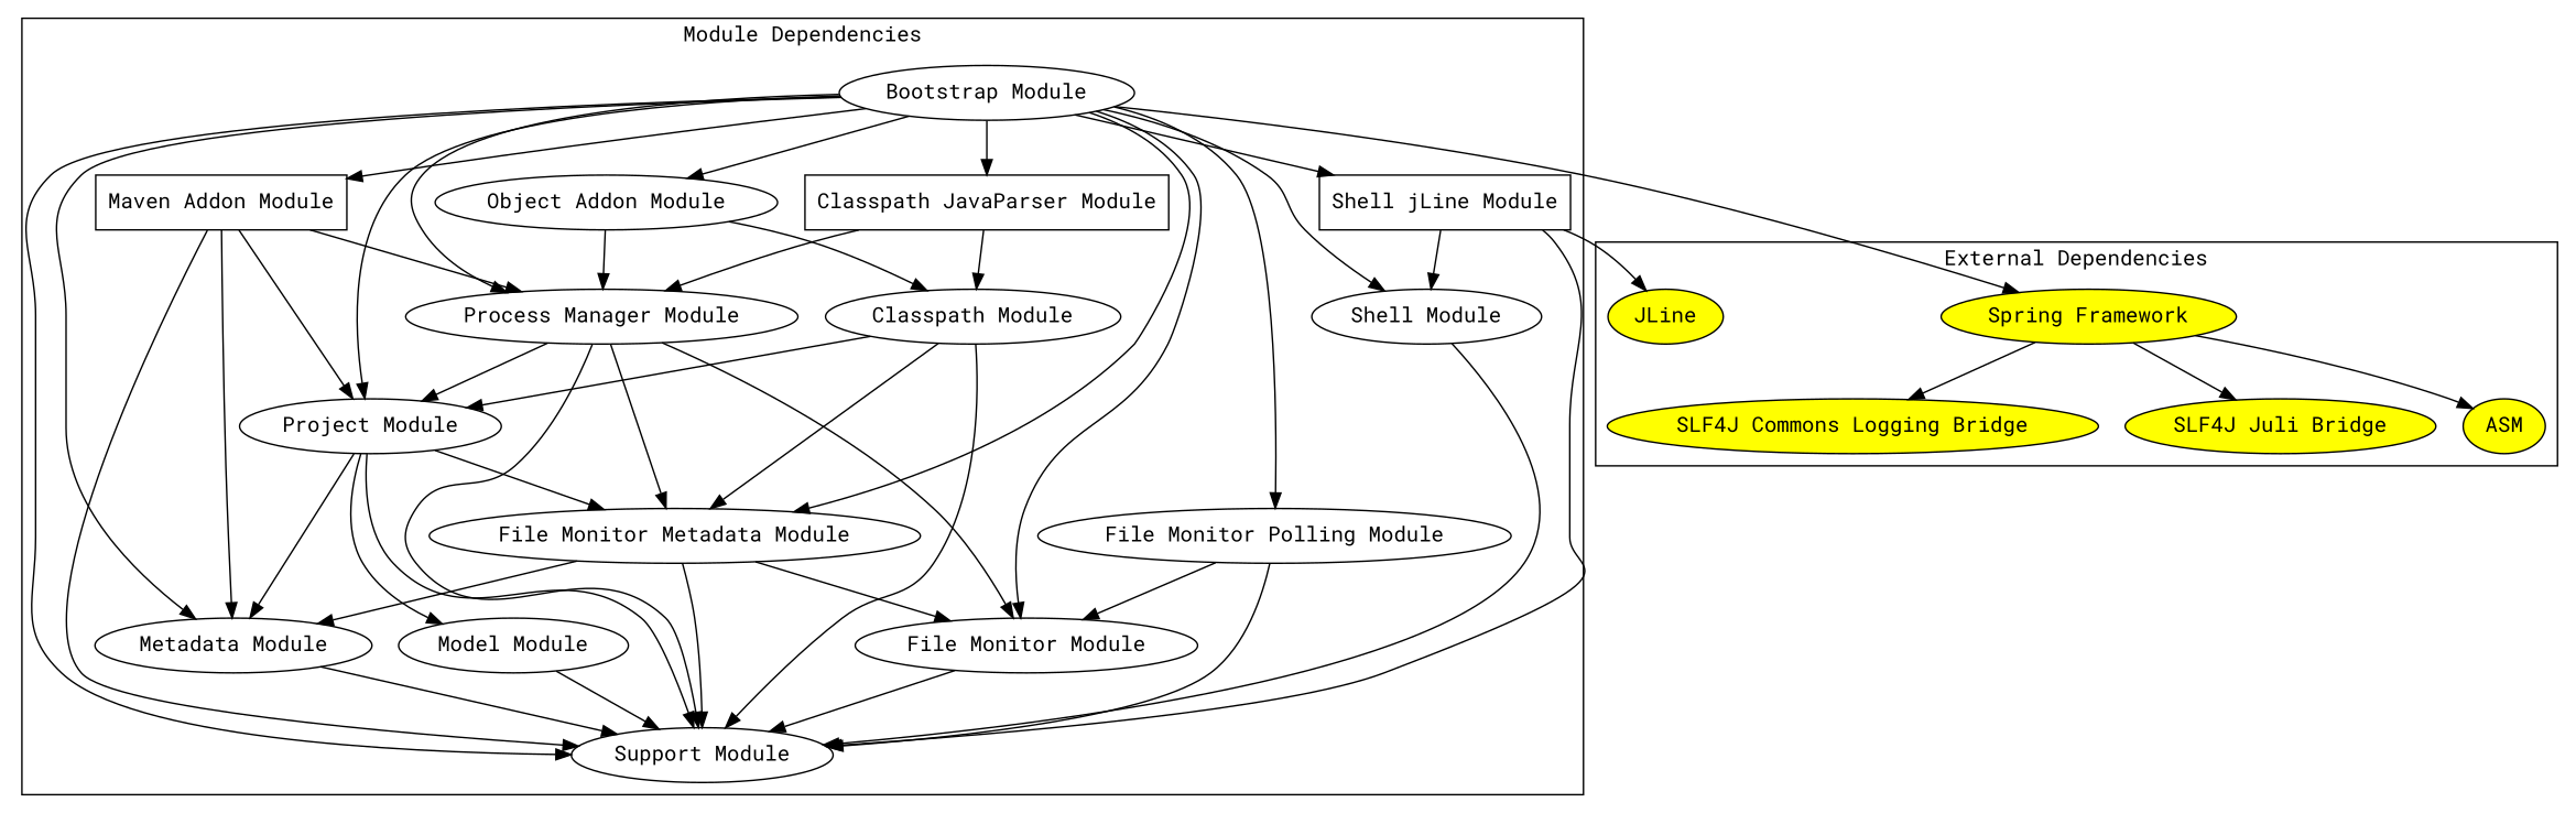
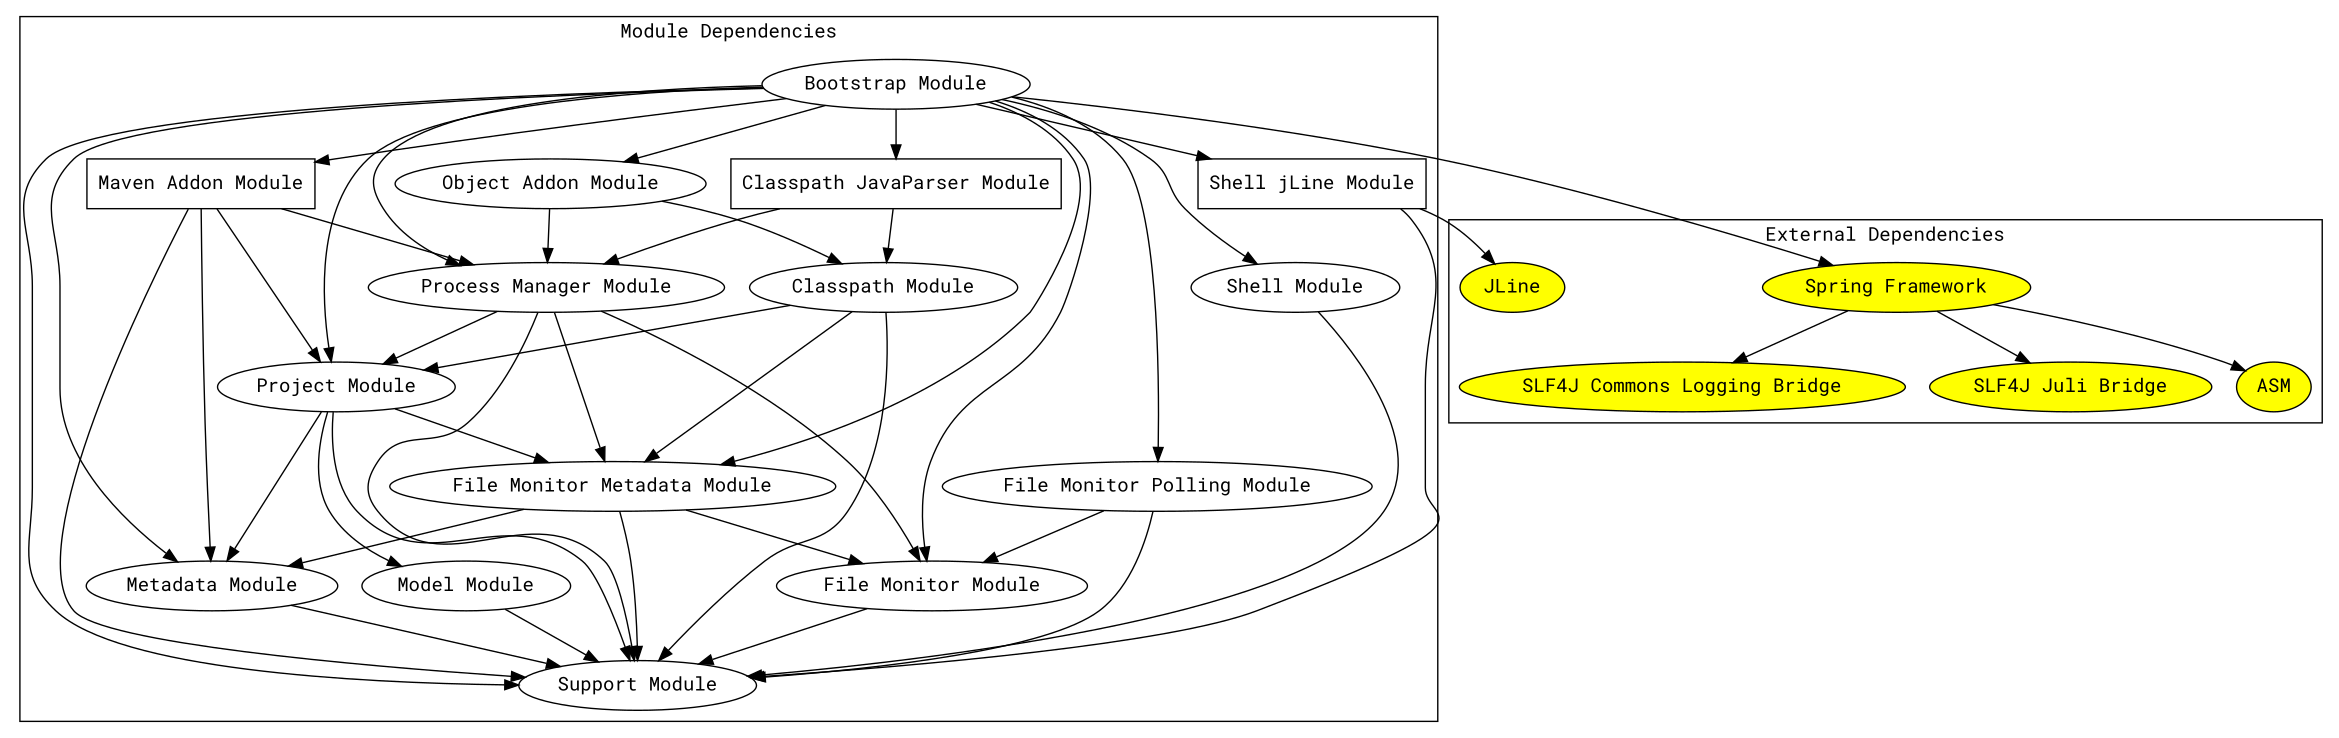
  digraph {
    compound=true
    fontname="Roboto Mono"
    node [fontname="Roboto Mono"]
    edge [fontname="Roboto Mono"]
    n1 [label="Maven Addon Module" shape=box]
    n2 [label="Metadata Module"]
    n3 [label="Process Manager Module"]
    n4 [label="Project Module"]
    n5 [label="Support Module"]
    n6 [label="Object Addon Module"]
    n7 [label="Classpath Module"]
    n8 [label="Bootstrap Module"]
    n9 [label="Classpath JavaParser Module" shape=box]
    n10 [label="File Monitor Module"]
    n11 [label="File Monitor Metadata Module"]
    n12 [label="File Monitor Polling Module"]
    n13 [label="Shell Module"]
    n14 [label="Shell jLine Module" shape=box]
    n15 [label="Model Module"]
    n16 [fillcolor=yellow label="Spring Framework" style=filled]
    n17 [fillcolor=yellow label=JLine style=filled]
    n18 [fillcolor=yellow label="SLF4J Commons Logging Bridge" style=filled]
    n19 [fillcolor=yellow label="SLF4J Juli Bridge" style=filled]
    n20 [fillcolor=yellow label=ASM style=filled]
    subgraph cluster_1 {
      label="Module Dependencies"
      n1
      n2
      n3
      n4
      n5
      n6
      n7
      n8
      n9
      n10
      n11
      n12
      n13
      n14
      n15
    }
    subgraph cluster_2 {
      label="External Dependencies"
      n16
      n17
      n18
      n19
      n20
    }
    n1 -> n2
    n1 -> n3
    n1 -> n4
    n1 -> n5
    n2 -> n5
    n3 -> n4
    n3 -> n5
    n3 -> n10
    n3 -> n11
    n4 -> n2
    n4 -> n5
    n4 -> n11
    n4 -> n15
    n6 -> n3
    n6 -> n7
    n7 -> n4
    n7 -> n5
    n7 -> n11
    n8 -> n1
    n8 -> n2
    n8 -> n3
    n8 -> n4
    n8 -> n5
    n8 -> n6
    n8 -> n9
    n8 -> n10
    n8 -> n11
    n8 -> n12
    n8 -> n13
    n8 -> n14
    n8 -> n16
    n9 -> n3
    n9 -> n7
    n10 -> n5
    n11 -> n2
    n11 -> n5
    n11 -> n10
    n12 -> n5
    n12 -> n10
    n13 -> n5
    n14 -> n5
-   n14 -> n13
    n14 -> n17
    n15 -> n5
    n16 -> n18
    n16 -> n19
    n16 -> n20
  }
